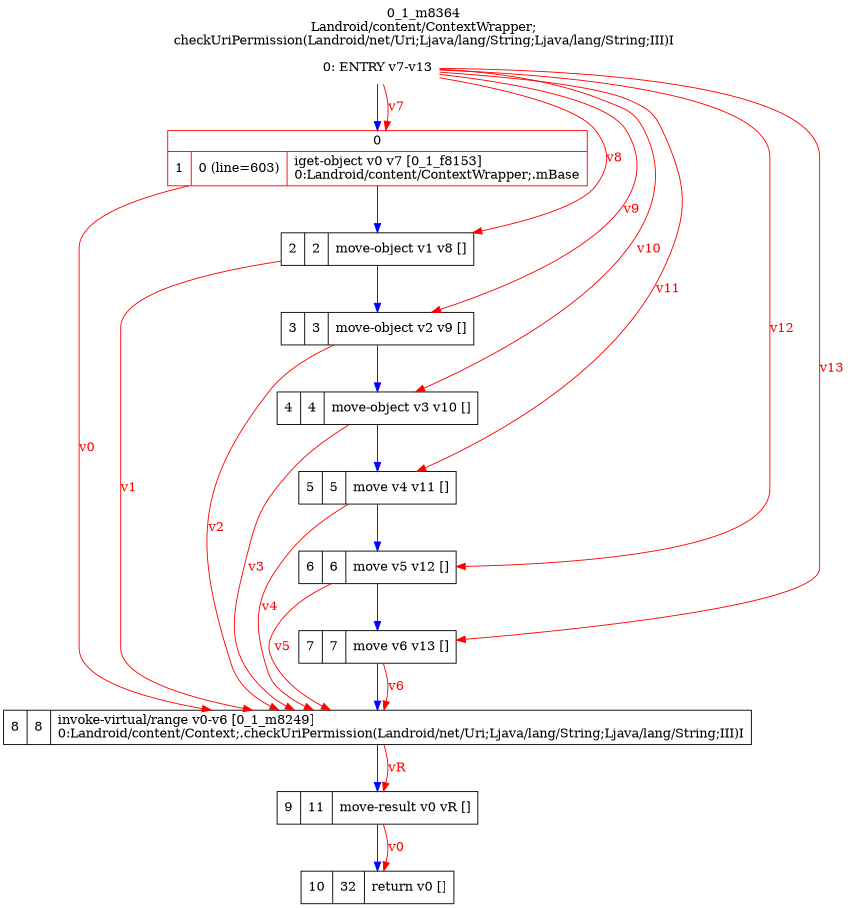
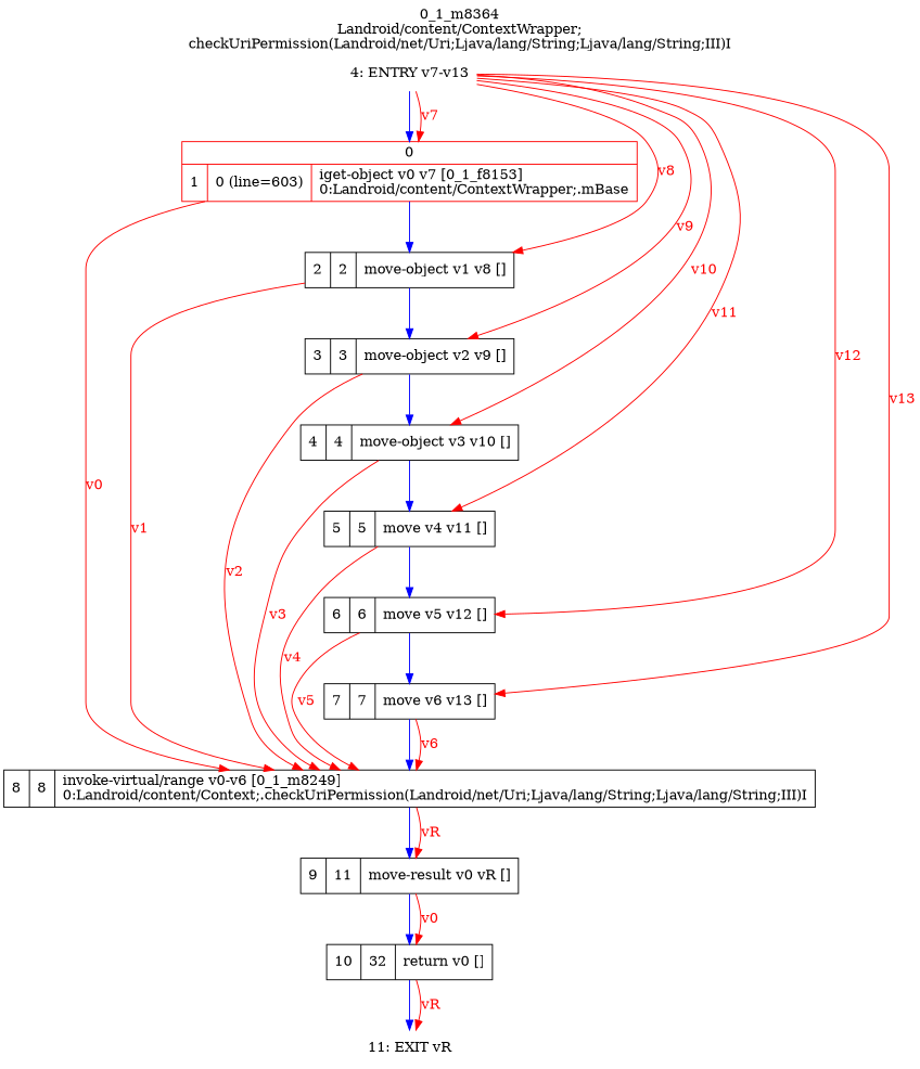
  digraph {
    fontname="DejaVu Serif"
    label="0_1_m8364\nLandroid/content/ContextWrapper;\ncheckUriPermission(Landroid/net/Uri;Ljava/lang/String;Ljava/lang/String;III)I"
    labelloc=t
    rankdir=UD
    node [fontname="DejaVu Serif" shape=record]
    edge [color=red fontcolor=red fontname="DejaVu Serif"]
-   n1 [label="0: ENTRY v7-v13" shape=plaintext]
+   n1 [label="4: ENTRY v7-v13" shape=plaintext]
    n2 [color=red label="{0|{1|0 (line=603)|iget-object v0 v7 [0_1_f8153]\l0:Landroid/content/ContextWrapper;.mBase\l}}"]
    n3 [label="2|2|move-object v1 v8 []\l"]
    n4 [label="3|3|move-object v2 v9 []\l"]
    n5 [label="4|4|move-object v3 v10 []\l"]
    n6 [label="5|5|move v4 v11 []\l"]
    n7 [label="6|6|move v5 v12 []\l"]
    n8 [label="7|7|move v6 v13 []\l"]
    n9 [label="8|8|invoke-virtual/range v0-v6 [0_1_m8249]\l0:Landroid/content/Context;.checkUriPermission(Landroid/net/Uri;Ljava/lang/String;Ljava/lang/String;III)I\l"]
    n10 [label="9|11|move-result v0 vR []\l"]
    n11 [label="10|32|return v0 []\l"]
+   n12 [label="11: EXIT vR" shape=plaintext]
    n1 -> n2 [color=blue fontcolor=blue weight=100]
    n1 -> n2 [label=v7]
    n1 -> n3 [label=v8]
    n1 -> n4 [label=v9]
    n1 -> n5 [label=v10]
    n1 -> n6 [label=v11]
    n1 -> n7 [label=v12]
    n1 -> n8 [label=v13]
    n2 -> n3 [color=blue fontcolor=blue weight=100]
    n2 -> n9 [label=v0]
    n3 -> n4 [color=blue fontcolor=blue weight=100]
    n3 -> n9 [label=v1]
    n4 -> n5 [color=blue fontcolor=blue weight=100]
    n4 -> n9 [label=v2]
    n5 -> n6 [color=blue fontcolor=blue weight=100]
    n5 -> n9 [label=v3]
    n6 -> n7 [color=blue fontcolor=blue weight=100]
    n6 -> n9 [label=v4]
    n7 -> n8 [color=blue fontcolor=blue weight=100]
    n7 -> n9 [label=v5]
    n8 -> n9 [color=blue fontcolor=blue weight=100]
    n8 -> n9 [label=v6]
    n9 -> n10 [color=blue fontcolor=blue weight=100]
    n9 -> n10 [label=vR]
    n10 -> n11 [color=blue fontcolor=blue weight=100]
    n10 -> n11 [label=v0]
+   n11 -> n12 [color=blue fontcolor=blue weight=100]
+   n11 -> n12 [label=vR]
  }
